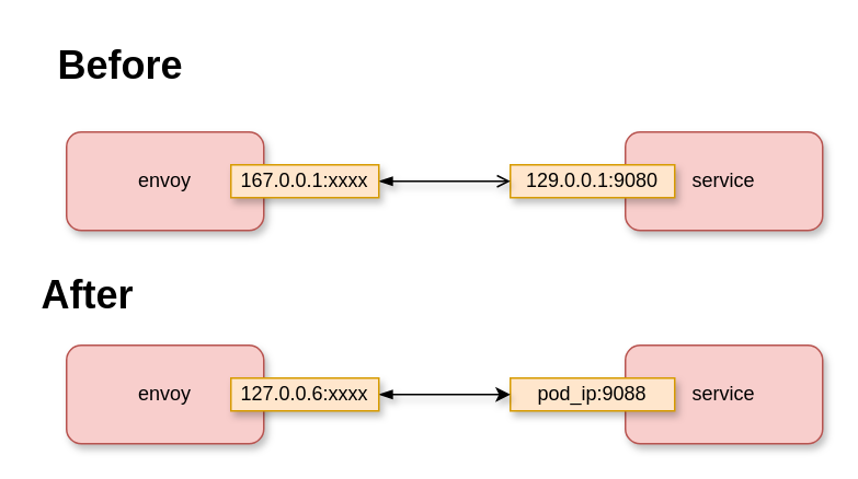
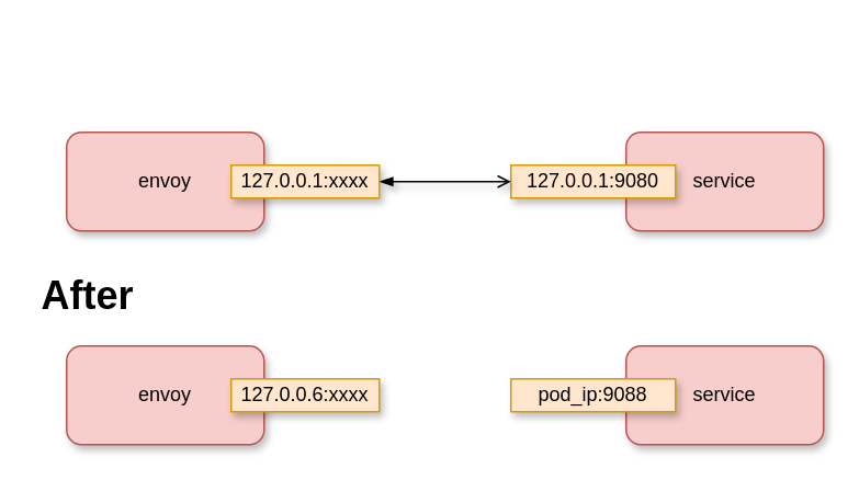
  <mxCell id="0" />
  <mxCell id="1" parent="0" />
  <mxCell id="2" value="envoy" style="rounded=1;whiteSpace=wrap;html=1;fillColor=#f8cecc;strokeColor=#b85450;shadow=1;" parent="1" vertex="1"><mxGeometry x="40" y="80" width="120" height="60" as="geometry" /></mxCell>
  <mxCell id="3" value="service" style="rounded=1;whiteSpace=wrap;html=1;shadow=1;fillColor=#f8cecc;strokeColor=#b85450;" parent="1" vertex="1"><mxGeometry x="380" y="80" width="120" height="60" as="geometry" /></mxCell>
- <mxCell id="4" value="129.0.0.1:9080" style="text;html=1;strokeColor=#d79b00;fillColor=#ffe6cc;align=center;verticalAlign=middle;whiteSpace=wrap;rounded=0;shadow=1;" parent="1" vertex="1"><mxGeometry x="310" y="100" width="100" height="20" as="geometry" /></mxCell>
+ <mxCell id="4" value="127.0.0.1:9080" style="text;html=1;strokeColor=#d79b00;fillColor=#ffe6cc;align=center;verticalAlign=middle;whiteSpace=wrap;rounded=0;shadow=1;" parent="1" vertex="1"><mxGeometry x="310" y="100" width="100" height="20" as="geometry" /></mxCell>
  <mxCell id="5" style="edgeStyle=orthogonalEdgeStyle;rounded=1;orthogonalLoop=1;jettySize=auto;html=1;entryX=0;entryY=0.5;entryDx=0;entryDy=0;startArrow=blockThin;startFill=1;shadow=1;endArrow=open;" parent="1" source="6" target="4" edge="1"><mxGeometry relative="1" as="geometry" /></mxCell>
- <mxCell id="6" value="167.0.0.1:xxxx" style="text;html=1;strokeColor=#d79b00;fillColor=#ffe6cc;align=center;verticalAlign=middle;whiteSpace=wrap;rounded=0;shadow=1;" parent="1" vertex="1"><mxGeometry x="140" y="100" width="90" height="20" as="geometry" /></mxCell>
+ <mxCell id="6" value="127.0.0.1:xxxx" style="text;html=1;strokeColor=#d79b00;fillColor=#ffe6cc;align=center;verticalAlign=middle;whiteSpace=wrap;rounded=0;shadow=1;" parent="1" vertex="1"><mxGeometry x="140" y="100" width="90" height="20" as="geometry" /></mxCell>
  <mxCell id="7" value="envoy" style="rounded=1;whiteSpace=wrap;html=1;fillColor=#f8cecc;strokeColor=#b85450;shadow=1;" parent="1" vertex="1"><mxGeometry x="40" y="210" width="120" height="60" as="geometry" /></mxCell>
  <mxCell id="8" value="service" style="rounded=1;whiteSpace=wrap;html=1;shadow=1;fillColor=#f8cecc;strokeColor=#b85450;" parent="1" vertex="1"><mxGeometry x="380" y="210" width="120" height="60" as="geometry" /></mxCell>
  <mxCell id="9" value="pod_ip:9088" style="text;html=1;strokeColor=#d79b00;fillColor=#ffe6cc;align=center;verticalAlign=middle;whiteSpace=wrap;rounded=0;shadow=1;" parent="1" vertex="1"><mxGeometry x="310" y="230" width="100" height="20" as="geometry" /></mxCell>
- <mxCell id="10" style="edgeStyle=orthogonalEdgeStyle;rounded=0;orthogonalLoop=1;jettySize=auto;html=1;entryX=0;entryY=0.5;entryDx=0;entryDy=0;startArrow=blockThin;startFill=1;shadow=1;" parent="1" source="11" target="9" edge="1"><mxGeometry relative="1" as="geometry" /></mxCell>
  <mxCell id="11" value="127.0.0.6:xxxx" style="text;html=1;strokeColor=#d79b00;fillColor=#ffe6cc;align=center;verticalAlign=middle;whiteSpace=wrap;rounded=0;shadow=1;" parent="1" vertex="1"><mxGeometry x="140" y="230" width="90" height="20" as="geometry" /></mxCell>
- <mxCell id="12" value="&lt;h1&gt;Before&lt;/h1&gt;" style="text;html=1;strokeColor=none;fillColor=none;spacing=5;spacingTop=-20;whiteSpace=wrap;overflow=hidden;rounded=0;" parent="1" vertex="1"><mxGeometry x="30" y="20" width="190" height="40" as="geometry" /></mxCell>
  <mxCell id="13" value="&lt;h1&gt;After&lt;/h1&gt;" style="text;html=1;strokeColor=none;fillColor=none;spacing=5;spacingTop=-20;whiteSpace=wrap;overflow=hidden;rounded=0;" parent="1" vertex="1"><mxGeometry x="20" y="160" width="190" height="40" as="geometry" /></mxCell>
